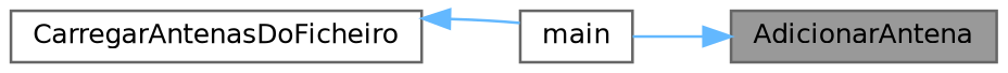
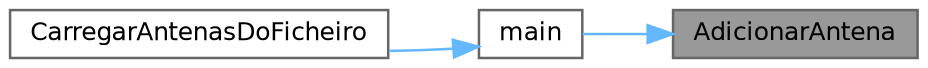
  digraph {
    rankdir=RL
    node [color=grey40 fillcolor=white fontname=Helvetica fontsize=10 shape=box style=filled]
    edge [color=steelblue1 dir=back fontname=Helvetica fontsize=10 labelfontname=Helvetica labelfontsize=10 style=solid]
    n1 [color=gray40 fillcolor=grey60 fontcolor=black height=0.2 label=AdicionarAntena width=0.4]
    n2 [height=0.2 label=main width=0.4]
    n3 [height=0.2 label=CarregarAntenasDoFicheiro width=0.4]
    n1 -> n2
-   n3 -> n2
+   n2 -> n3
  }
